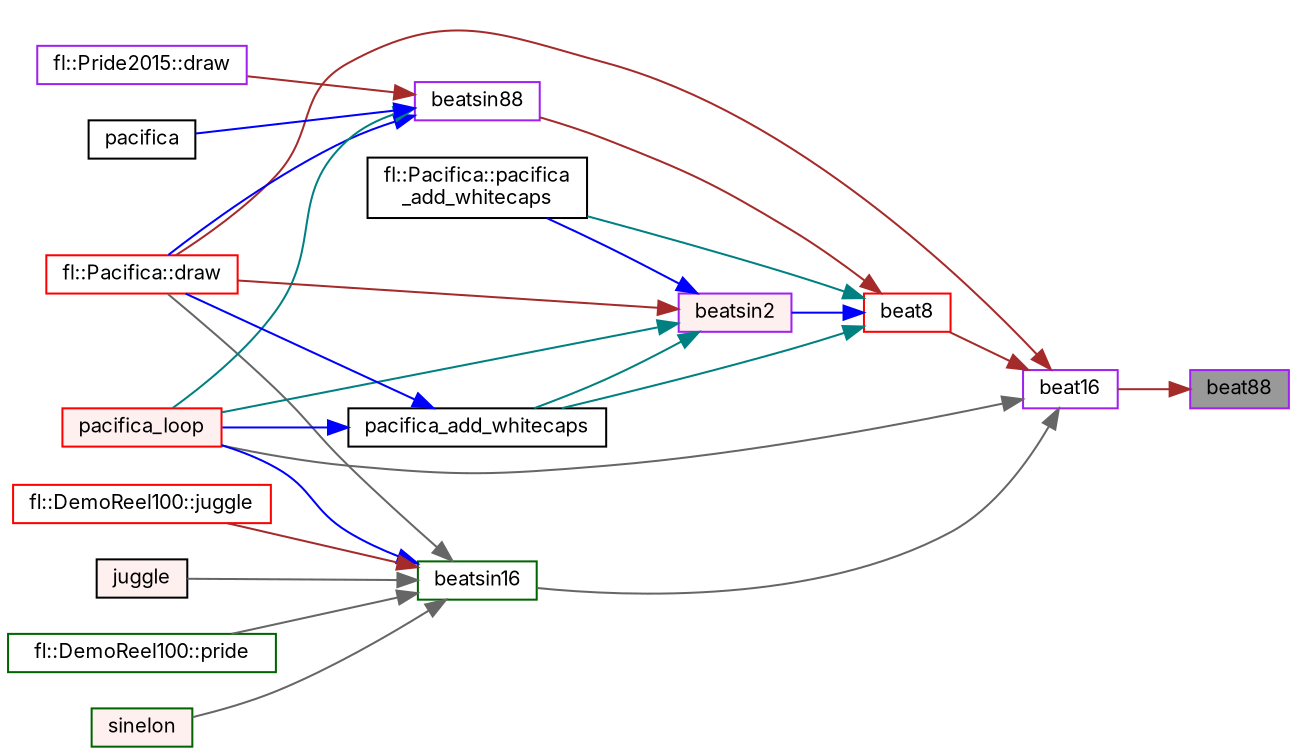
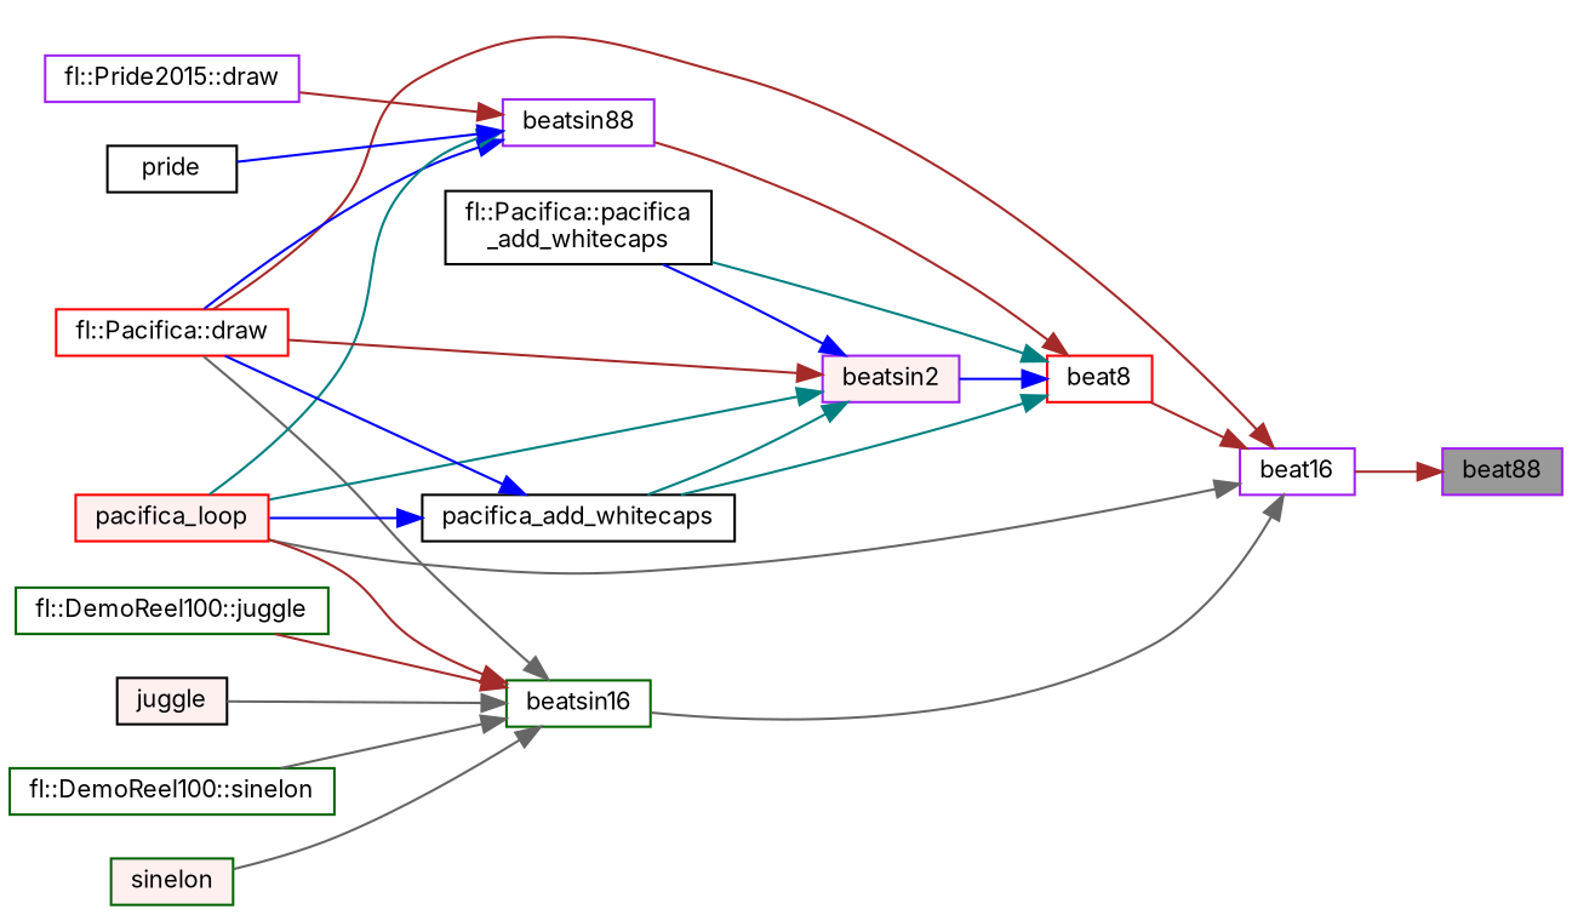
  digraph {
    fontname=Inter
    rankdir=RL
    node [color=purple fillcolor=white fontname=Inter fontsize=10 shape=box style=filled]
    edge [color=brown dir=back fontname=Inter fontsize=10 labelfontname=Helvetica labelfontsize=10 style=solid]
    n1 [fillcolor=grey60 fontcolor=black height=0.2 label=beat88 width=0.4]
    n2 [height=0.2 label=beat16 width=0.4]
    n3 [color=red height=0.2 label=beat8 width=0.4]
    n4 [color=red height=0.2 label="fl::Pacifica::draw" width=0.4]
    n5 [color=red fillcolor="#FFF0F0" height=0.2 label=pacifica_loop width=0.4]
    n6 [color=darkgreen height=0.2 label=beatsin16 width=0.4]
    n7 [height=0.2 label=beatsin88 width=0.4]
    n8 [height=0.2 label="fl::Pride2015::draw" width=0.4]
-   n9 [color=black height=0.2 label=pacifica width=0.4]
+   n9 [color=black height=0.2 label=pride width=0.4]
    n10 [fillcolor="#FFF0F0" height=0.2 label=beatsin2 width=0.4]
    n11 [color=black height=0.2 label="fl::Pacifica::pacifica\l_add_whitecaps" width=0.4]
    n12 [color=black height=0.2 label=pacifica_add_whitecaps width=0.4]
-   n13 [color=red height=0.2 label="fl::DemoReel100::juggle" width=0.4]
+   n13 [color=darkgreen height=0.2 label="fl::DemoReel100::juggle" width=0.4]
    n14 [color=black fillcolor="#FFF0F0" height=0.2 label=juggle width=0.4]
-   n15 [color=darkgreen height=0.2 label="fl::DemoReel100::pride" width=0.4]
+   n15 [color=darkgreen height=0.2 label="fl::DemoReel100::sinelon" width=0.4]
    n16 [color=darkgreen fillcolor="#FFF0F0" height=0.2 label=sinelon width=0.4]
    n1 -> n2
    n2 -> n3
    n2 -> n4
    n2 -> n5 [color=gray40]
    n2 -> n6 [color=gray40]
    n3 -> n7
    n3 -> n10 [color=blue]
    n3 -> n11 [color=teal]
    n3 -> n12 [color=teal]
    n6 -> n4 [color=gray40]
-   n6 -> n5 [color=blue]
+   n6 -> n5
    n6 -> n13
    n6 -> n14 [color=gray40]
    n6 -> n15 [color=gray40]
    n6 -> n16 [color=gray40]
    n7 -> n4 [color=blue]
    n7 -> n5 [color=teal]
    n7 -> n8
    n7 -> n9 [color=blue]
    n10 -> n4
    n10 -> n5 [color=teal]
    n10 -> n11 [color=blue]
    n10 -> n12 [color=teal]
    n12 -> n4 [color=blue]
    n12 -> n5 [color=blue]
  }
